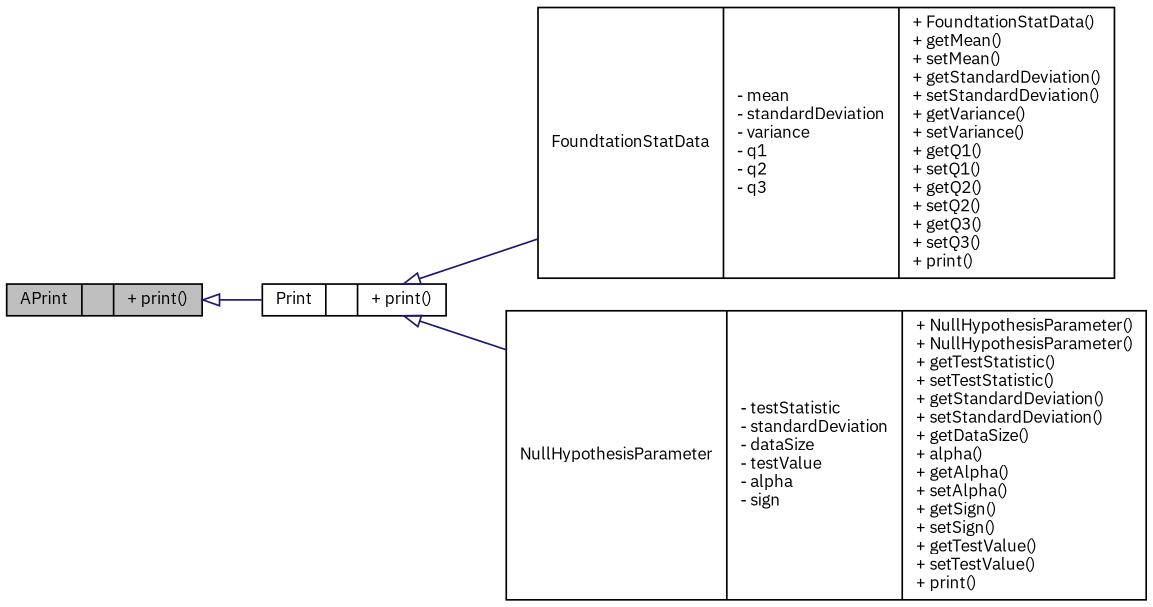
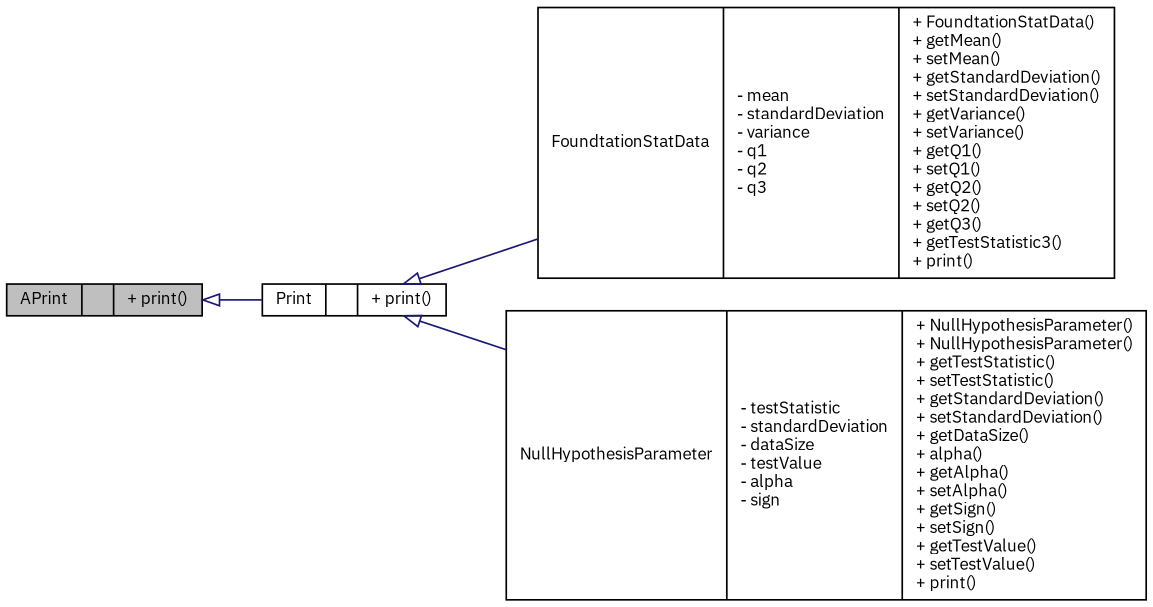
  digraph {
    fontname="IBM Plex Sans"
    rankdir=LR
    node [color=black fillcolor=white fontname="IBM Plex Sans" fontsize=10 shape=record style=filled]
    edge [arrowtail=onormal color=midnightblue dir=back fontname="IBM Plex Sans" fontsize=10 labelfontname=Helvetica labelfontsize=10 style=solid]
    n1 [fillcolor=grey75 fontcolor=black height=0.2 label="{APrint\n||+ print()\l}" width=0.4]
    n2 [height=0.2 label="{Print\n||+ print()\l}" width=0.4]
-   n3 [height=0.2 label="{FoundtationStatData\n|- mean\l- standardDeviation\l- variance\l- q1\l- q2\l- q3\l|+ FoundtationStatData()\l+ getMean()\l+ setMean()\l+ getStandardDeviation()\l+ setStandardDeviation()\l+ getVariance()\l+ setVariance()\l+ getQ1()\l+ setQ1()\l+ getQ2()\l+ setQ2()\l+ getQ3()\l+ setQ3()\l+ print()\l}" width=0.4]
+   n3 [height=0.2 label="{FoundtationStatData\n|- mean\l- standardDeviation\l- variance\l- q1\l- q2\l- q3\l|+ FoundtationStatData()\l+ getMean()\l+ setMean()\l+ getStandardDeviation()\l+ setStandardDeviation()\l+ getVariance()\l+ setVariance()\l+ getQ1()\l+ setQ1()\l+ getQ2()\l+ setQ2()\l+ getQ3()\l+ getTestStatistic3()\l+ print()\l}" width=0.4]
    n4 [height=0.2 label="{NullHypothesisParameter\n|- testStatistic\l- standardDeviation\l- dataSize\l- testValue\l- alpha\l- sign\l|+ NullHypothesisParameter()\l+ NullHypothesisParameter()\l+ getTestStatistic()\l+ setTestStatistic()\l+ getStandardDeviation()\l+ setStandardDeviation()\l+ getDataSize()\l+ alpha()\l+ getAlpha()\l+ setAlpha()\l+ getSign()\l+ setSign()\l+ getTestValue()\l+ setTestValue()\l+ print()\l}" width=0.4]
    n1 -> n2
    n2 -> n3
    n2 -> n4
  }
